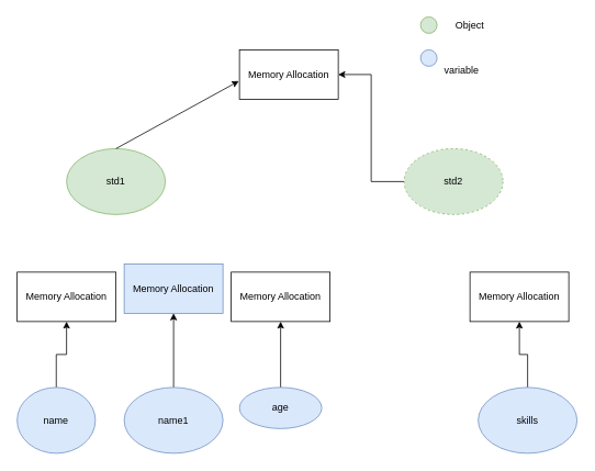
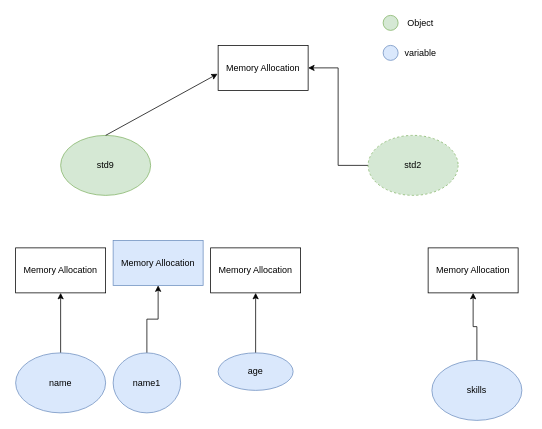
  <mxCell id="0" />
  <mxCell id="1" parent="0" />
  <mxCell id="2" value="Memory Allocation&lt;br&gt;" style="rounded=0;whiteSpace=wrap;html=1;" vertex="1" parent="1"><mxGeometry x="290" y="60" width="120" height="60" as="geometry" /></mxCell>
- <mxCell id="3" value="std1" style="ellipse;whiteSpace=wrap;html=1;fillColor=#d5e8d4;strokeColor=#82b366;" vertex="1" parent="1"><mxGeometry x="80" y="180" width="120" height="80" as="geometry" /></mxCell>
+ <mxCell id="3" value="std9" style="ellipse;whiteSpace=wrap;html=1;fillColor=#d5e8d4;strokeColor=#82b366;" vertex="1" parent="1"><mxGeometry x="80" y="180" width="120" height="80" as="geometry" /></mxCell>
  <mxCell id="4" style="edgeStyle=orthogonalEdgeStyle;rounded=0;orthogonalLoop=1;jettySize=auto;html=1;exitX=0;exitY=0.5;exitDx=0;exitDy=0;entryX=1;entryY=0.5;entryDx=0;entryDy=0;" edge="1" parent="1" source="5" target="2"><mxGeometry relative="1" as="geometry" /></mxCell>
  <mxCell id="5" value="std2&lt;br&gt;" style="ellipse;whiteSpace=wrap;html=1;fillColor=#d5e8d4;strokeColor=#82b366;dashed=1;" vertex="1" parent="1"><mxGeometry x="490" y="180" width="120" height="80" as="geometry" /></mxCell>
  <mxCell id="6" value="" style="endArrow=classic;html=1;entryX=-0.006;entryY=0.633;entryDx=0;entryDy=0;entryPerimeter=0;exitX=0.5;exitY=0;exitDx=0;exitDy=0;" edge="1" parent="1" source="3" target="2"><mxGeometry width="50" height="50" relative="1" as="geometry"><mxPoint x="320" y="250" as="sourcePoint" /><mxPoint x="370" y="200" as="targetPoint" /><Array as="points" /></mxGeometry></mxCell>
  <mxCell id="7" value="" style="ellipse;whiteSpace=wrap;html=1;fillColor=#d5e8d4;strokeColor=#82b366;" vertex="1" parent="1"><mxGeometry x="510" y="20" width="20" height="20" as="geometry" /></mxCell>
- <mxCell id="8" value="Object" style="text;html=1;strokeColor=none;fillColor=none;align=center;verticalAlign=middle;whiteSpace=wrap;rounded=0;" vertex="1" parent="1"><mxGeometry x="550" y="20" width="40" height="20" as="geometry" /></mxCell>
+ <mxCell id="8" value="Object" style="text;html=1;strokeColor=none;fillColor=none;align=center;verticalAlign=middle;whiteSpace=wrap;rounded=0;" vertex="1" parent="1"><mxGeometry x="540" y="20" width="40" height="20" as="geometry" /></mxCell>
  <mxCell id="9" value="Memory Allocation" style="rounded=0;whiteSpace=wrap;html=1;" vertex="1" parent="1"><mxGeometry x="20" y="330" width="120" height="60" as="geometry" /></mxCell>
  <mxCell id="10" value="" style="edgeStyle=orthogonalEdgeStyle;rounded=0;orthogonalLoop=1;jettySize=auto;html=1;" edge="1" parent="1" source="11" target="9"><mxGeometry relative="1" as="geometry" /></mxCell>
- <mxCell id="11" value="name" style="ellipse;whiteSpace=wrap;html=1;fillColor=#dae8fc;strokeColor=#6c8ebf;" vertex="1" parent="1"><mxGeometry x="20" y="470" width="95" height="80" as="geometry" /></mxCell>
+ <mxCell id="11" value="name" style="ellipse;whiteSpace=wrap;html=1;fillColor=#dae8fc;strokeColor=#6c8ebf;" vertex="1" parent="1"><mxGeometry x="20" y="470" width="120" height="80" as="geometry" /></mxCell>
  <mxCell id="12" value="Memory Allocation" style="rounded=0;whiteSpace=wrap;html=1;" vertex="1" parent="1"><mxGeometry x="280" y="330" width="120" height="60" as="geometry" /></mxCell>
  <mxCell id="13" value="" style="edgeStyle=orthogonalEdgeStyle;rounded=0;orthogonalLoop=1;jettySize=auto;html=1;" edge="1" parent="1" source="14" target="12"><mxGeometry relative="1" as="geometry" /></mxCell>
  <mxCell id="14" value="age" style="ellipse;whiteSpace=wrap;html=1;fillColor=#dae8fc;strokeColor=#6c8ebf;" vertex="1" parent="1"><mxGeometry x="290" y="470" width="100" height="50" as="geometry" /></mxCell>
  <mxCell id="15" value="Memory Allocation" style="rounded=0;whiteSpace=wrap;html=1;" vertex="1" parent="1"><mxGeometry x="570" y="330" width="120" height="60" as="geometry" /></mxCell>
  <mxCell id="16" value="" style="edgeStyle=orthogonalEdgeStyle;rounded=0;orthogonalLoop=1;jettySize=auto;html=1;" edge="1" parent="1" source="17" target="15"><mxGeometry relative="1" as="geometry" /></mxCell>
- <mxCell id="17" value="skills" style="ellipse;whiteSpace=wrap;html=1;fillColor=#dae8fc;strokeColor=#6c8ebf;" vertex="1" parent="1"><mxGeometry x="580" y="470" width="120" height="80" as="geometry" /></mxCell>
+ <mxCell id="17" value="skills" style="ellipse;whiteSpace=wrap;html=1;fillColor=#dae8fc;strokeColor=#6c8ebf;" vertex="1" parent="1"><mxGeometry x="575" y="480" width="120" height="80" as="geometry" /></mxCell>
  <mxCell id="18" value="" style="ellipse;whiteSpace=wrap;html=1;aspect=fixed;fillColor=#dae8fc;strokeColor=#6c8ebf;" vertex="1" parent="1"><mxGeometry x="510" y="60" width="20" height="20" as="geometry" /></mxCell>
- <mxCell id="19" value="variable" style="text;html=1;strokeColor=none;fillColor=none;align=center;verticalAlign=middle;whiteSpace=wrap;rounded=0;" vertex="1" parent="1"><mxGeometry x="540" y="75" width="40" height="20" as="geometry" /></mxCell>
+ <mxCell id="19" value="variable" style="text;html=1;strokeColor=none;fillColor=none;align=center;verticalAlign=middle;whiteSpace=wrap;rounded=0;" vertex="1" parent="1"><mxGeometry x="540" y="60" width="40" height="20" as="geometry" /></mxCell>
  <mxCell id="20" value="" style="edgeStyle=orthogonalEdgeStyle;rounded=0;orthogonalLoop=1;jettySize=auto;html=1;" edge="1" parent="1" source="21" target="22"><mxGeometry relative="1" as="geometry" /></mxCell>
- <mxCell id="21" value="name1" style="ellipse;whiteSpace=wrap;html=1;fillColor=#dae8fc;strokeColor=#6c8ebf;" vertex="1" parent="1"><mxGeometry x="150" y="470" width="120" height="80" as="geometry" /></mxCell>
+ <mxCell id="21" value="name1" style="ellipse;whiteSpace=wrap;html=1;fillColor=#dae8fc;strokeColor=#6c8ebf;" vertex="1" parent="1"><mxGeometry x="150" y="470" width="90" height="80" as="geometry" /></mxCell>
  <mxCell id="22" value="Memory Allocation" style="whiteSpace=wrap;html=1;strokeColor=#6c8ebf;fillColor=#dae8fc;" vertex="1" parent="1"><mxGeometry x="150" y="320" width="120" height="60" as="geometry" /></mxCell>
